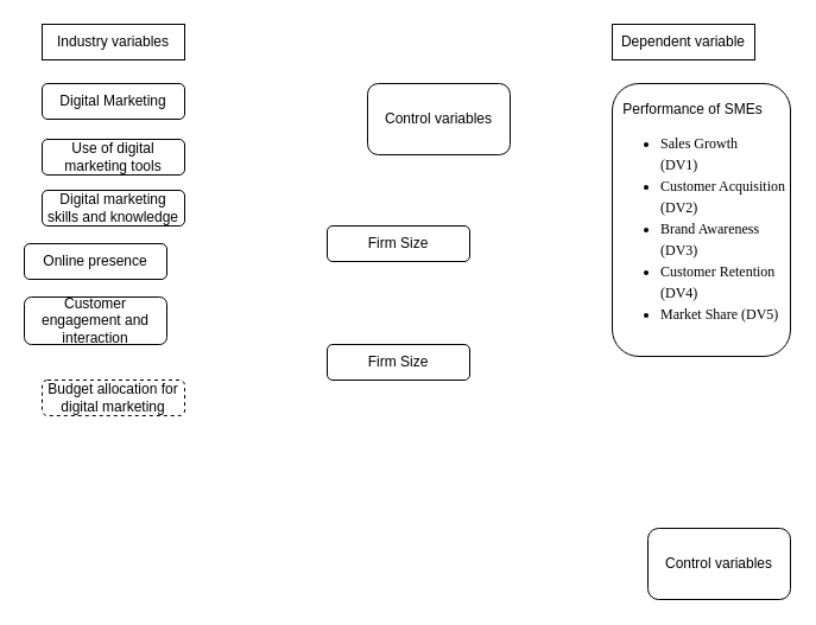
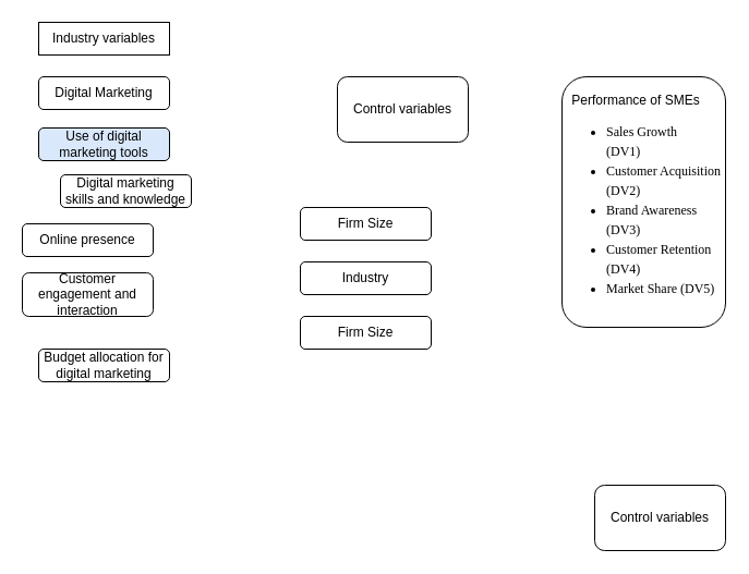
  <mxCell id="0" />
  <mxCell id="1" parent="0" />
  <mxCell id="2" value="Performance of SMEs&lt;span style=&quot;background-color: initial; font-family: &amp;quot;Times New Roman&amp;quot;; font-size: 7pt; text-indent: -0.25in;&quot;&gt;&amp;nbsp; &amp;nbsp; &amp;nbsp;&amp;nbsp;&lt;/span&gt;&lt;div style=&quot;&quot;&gt;&lt;p style=&quot;text-align: justify; text-indent: -0.25in; line-height: 150%;&quot; class=&quot;MsoListParagraph&quot;&gt;&lt;/p&gt;&lt;ul style=&quot;line-height: 130%;&quot;&gt;&lt;li style=&quot;text-align: left;&quot;&gt;&lt;font face=&quot;Times New Roman&quot;&gt;&lt;span style=&quot;line-height: 150%;&quot;&gt;Sales Growth (DV1)&lt;/span&gt;&lt;span style=&quot;text-indent: -0.25in; background-color: initial;&quot;&gt;&amp;nbsp;&amp;nbsp;&lt;/span&gt;&lt;/font&gt;&amp;nbsp;&lt;/li&gt;&lt;li style=&quot;text-align: left;&quot;&gt;&lt;font face=&quot;X64HokHst5-9Uktcb3Vd&quot;&gt;&lt;span style=&quot;line-height: 150%;&quot;&gt;Customer Acquisition (DV2)&lt;/span&gt;&lt;span style=&quot;text-indent: -0.25in; background-color: initial;&quot;&gt;&amp;nbsp;&lt;/span&gt;&lt;/font&gt;&lt;/li&gt;&lt;li style=&quot;text-align: left;&quot;&gt;&lt;font face=&quot;X64HokHst5-9Uktcb3Vd&quot;&gt;&lt;span style=&quot;line-height: 150%;&quot;&gt;Brand Awareness (DV3)&lt;/span&gt;&lt;span style=&quot;text-indent: -0.25in; background-color: initial;&quot;&gt;&amp;nbsp; &amp;nbsp; &amp;nbsp;&lt;/span&gt;&lt;/font&gt;&lt;/li&gt;&lt;li style=&quot;text-align: left;&quot;&gt;&lt;span style=&quot;line-height: 150%;&quot;&gt;&lt;font face=&quot;X64HokHst5-9Uktcb3Vd&quot;&gt;Customer Retention (DV4)&lt;/font&gt;&lt;/span&gt;&lt;/li&gt;&lt;li style=&quot;text-align: left;&quot;&gt;&lt;span style=&quot;line-height: 150%;&quot;&gt;&lt;font face=&quot;X64HokHst5-9Uktcb3Vd&quot;&gt;Market Share (DV5)&lt;/font&gt;&lt;/span&gt;&lt;/li&gt;&lt;/ul&gt;&lt;p&gt;&lt;/p&gt;&lt;/div&gt;" style="rounded=1;whiteSpace=wrap;html=1;" parent="1" vertex="1"><mxGeometry x="515" y="70" width="150" height="230" as="geometry" /></mxCell>
- <mxCell id="3" value="Dependent variable" style="rounded=0;whiteSpace=wrap;html=1;" parent="1" vertex="1"><mxGeometry x="515" y="20" width="120" height="30" as="geometry" /></mxCell>
  <mxCell id="4" value="Control variables" style="rounded=1;whiteSpace=wrap;html=1;" parent="1" vertex="1"><mxGeometry x="309" y="70" width="120" height="60" as="geometry" /></mxCell>
  <mxCell id="5" value="Digital Marketing" style="rounded=1;whiteSpace=wrap;html=1;" parent="1" vertex="1"><mxGeometry x="35" y="70" width="120" height="30" as="geometry" /></mxCell>
  <mxCell id="6" value="Industry variables" style="rounded=0;whiteSpace=wrap;html=1;" parent="1" vertex="1"><mxGeometry x="35" y="20" width="120" height="30" as="geometry" /></mxCell>
  <mxCell id="7" value="Online presence" style="rounded=1;whiteSpace=wrap;html=1;" vertex="1" parent="1"><mxGeometry x="20" y="205" width="120" height="30" as="geometry" /></mxCell>
- <mxCell id="8" value="Use of digital marketing tools" style="rounded=1;whiteSpace=wrap;html=1;" vertex="1" parent="1"><mxGeometry x="35" y="117" width="120" height="30" as="geometry" /></mxCell>
- <mxCell id="9" value="Digital marketing skills and knowledge" style="rounded=1;whiteSpace=wrap;html=1;" vertex="1" parent="1"><mxGeometry x="35" y="160" width="120" height="30" as="geometry" /></mxCell>
+ <mxCell id="8" value="Use of digital marketing tools" style="rounded=1;whiteSpace=wrap;html=1;fillColor=#dae8fc;" vertex="1" parent="1"><mxGeometry x="35" y="117" width="120" height="30" as="geometry" /></mxCell>
+ <mxCell id="9" value="Digital marketing skills and knowledge" style="rounded=1;whiteSpace=wrap;html=1;" vertex="1" parent="1"><mxGeometry x="55" y="160" width="120" height="30" as="geometry" /></mxCell>
  <mxCell id="10" value="Customer engagement and interaction" style="rounded=1;whiteSpace=wrap;html=1;" vertex="1" parent="1"><mxGeometry x="20" y="250" width="120" height="40" as="geometry" /></mxCell>
- <mxCell id="11" value="Budget allocation for digital marketing" style="rounded=1;whiteSpace=wrap;html=1;dashed=1;" vertex="1" parent="1"><mxGeometry x="35" y="320" width="120" height="30" as="geometry" /></mxCell>
+ <mxCell id="11" value="Budget allocation for digital marketing" style="rounded=1;whiteSpace=wrap;html=1;" vertex="1" parent="1"><mxGeometry x="35" y="320" width="120" height="30" as="geometry" /></mxCell>
  <mxCell id="12" value="Firm Size" style="rounded=1;whiteSpace=wrap;html=1;" vertex="1" parent="1"><mxGeometry x="275" y="190" width="120" height="30" as="geometry" /></mxCell>
  <mxCell id="13" value="Control variables" style="rounded=1;whiteSpace=wrap;html=1;" vertex="1" parent="1"><mxGeometry x="545" y="445" width="120" height="60" as="geometry" /></mxCell>
+ <mxCell id="14" value="Industry" style="rounded=1;whiteSpace=wrap;html=1;" vertex="1" parent="1"><mxGeometry x="275" y="240" width="120" height="30" as="geometry" /></mxCell>
  <mxCell id="15" value="Firm Size" style="rounded=1;whiteSpace=wrap;html=1;" vertex="1" parent="1"><mxGeometry x="275" y="290" width="120" height="30" as="geometry" /></mxCell>
